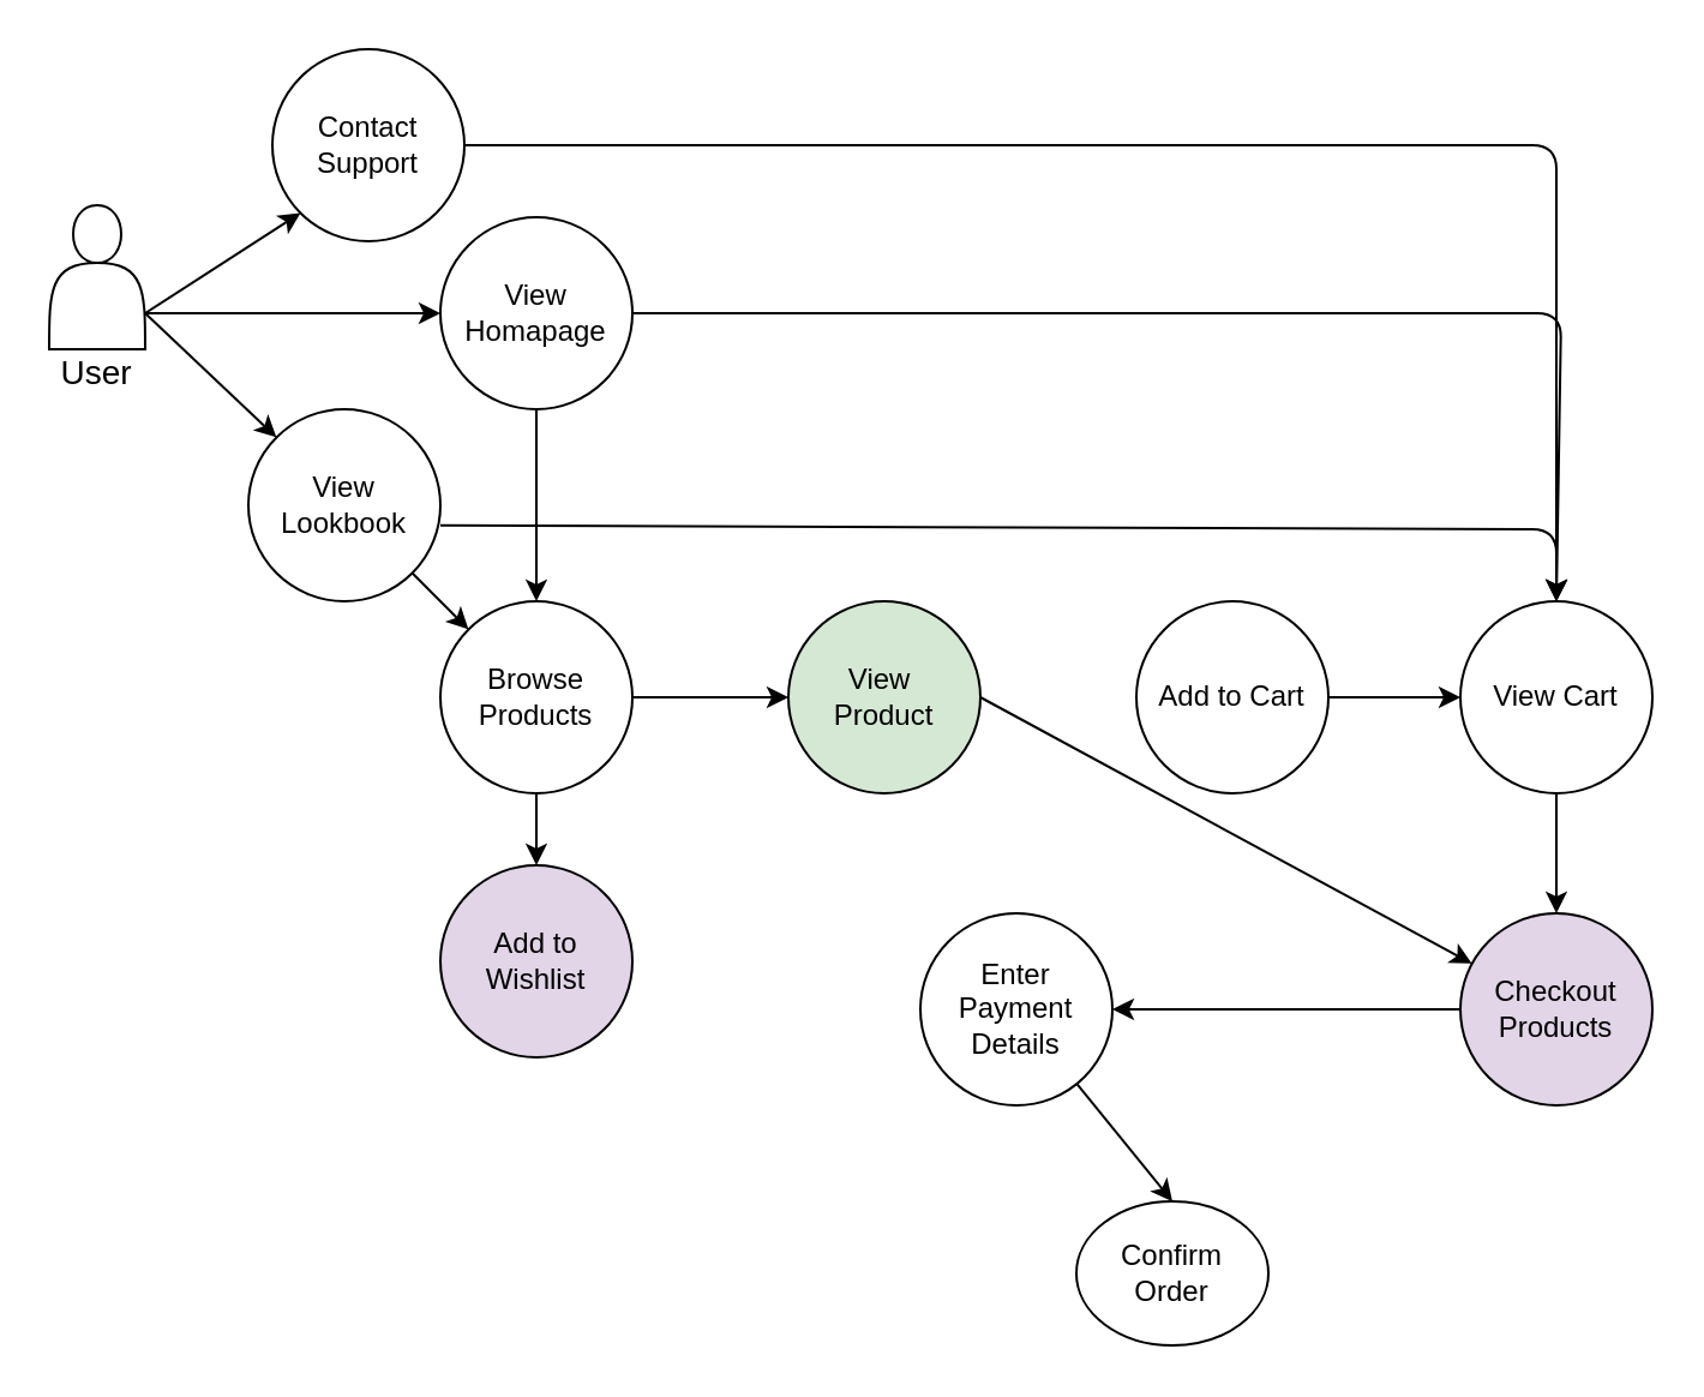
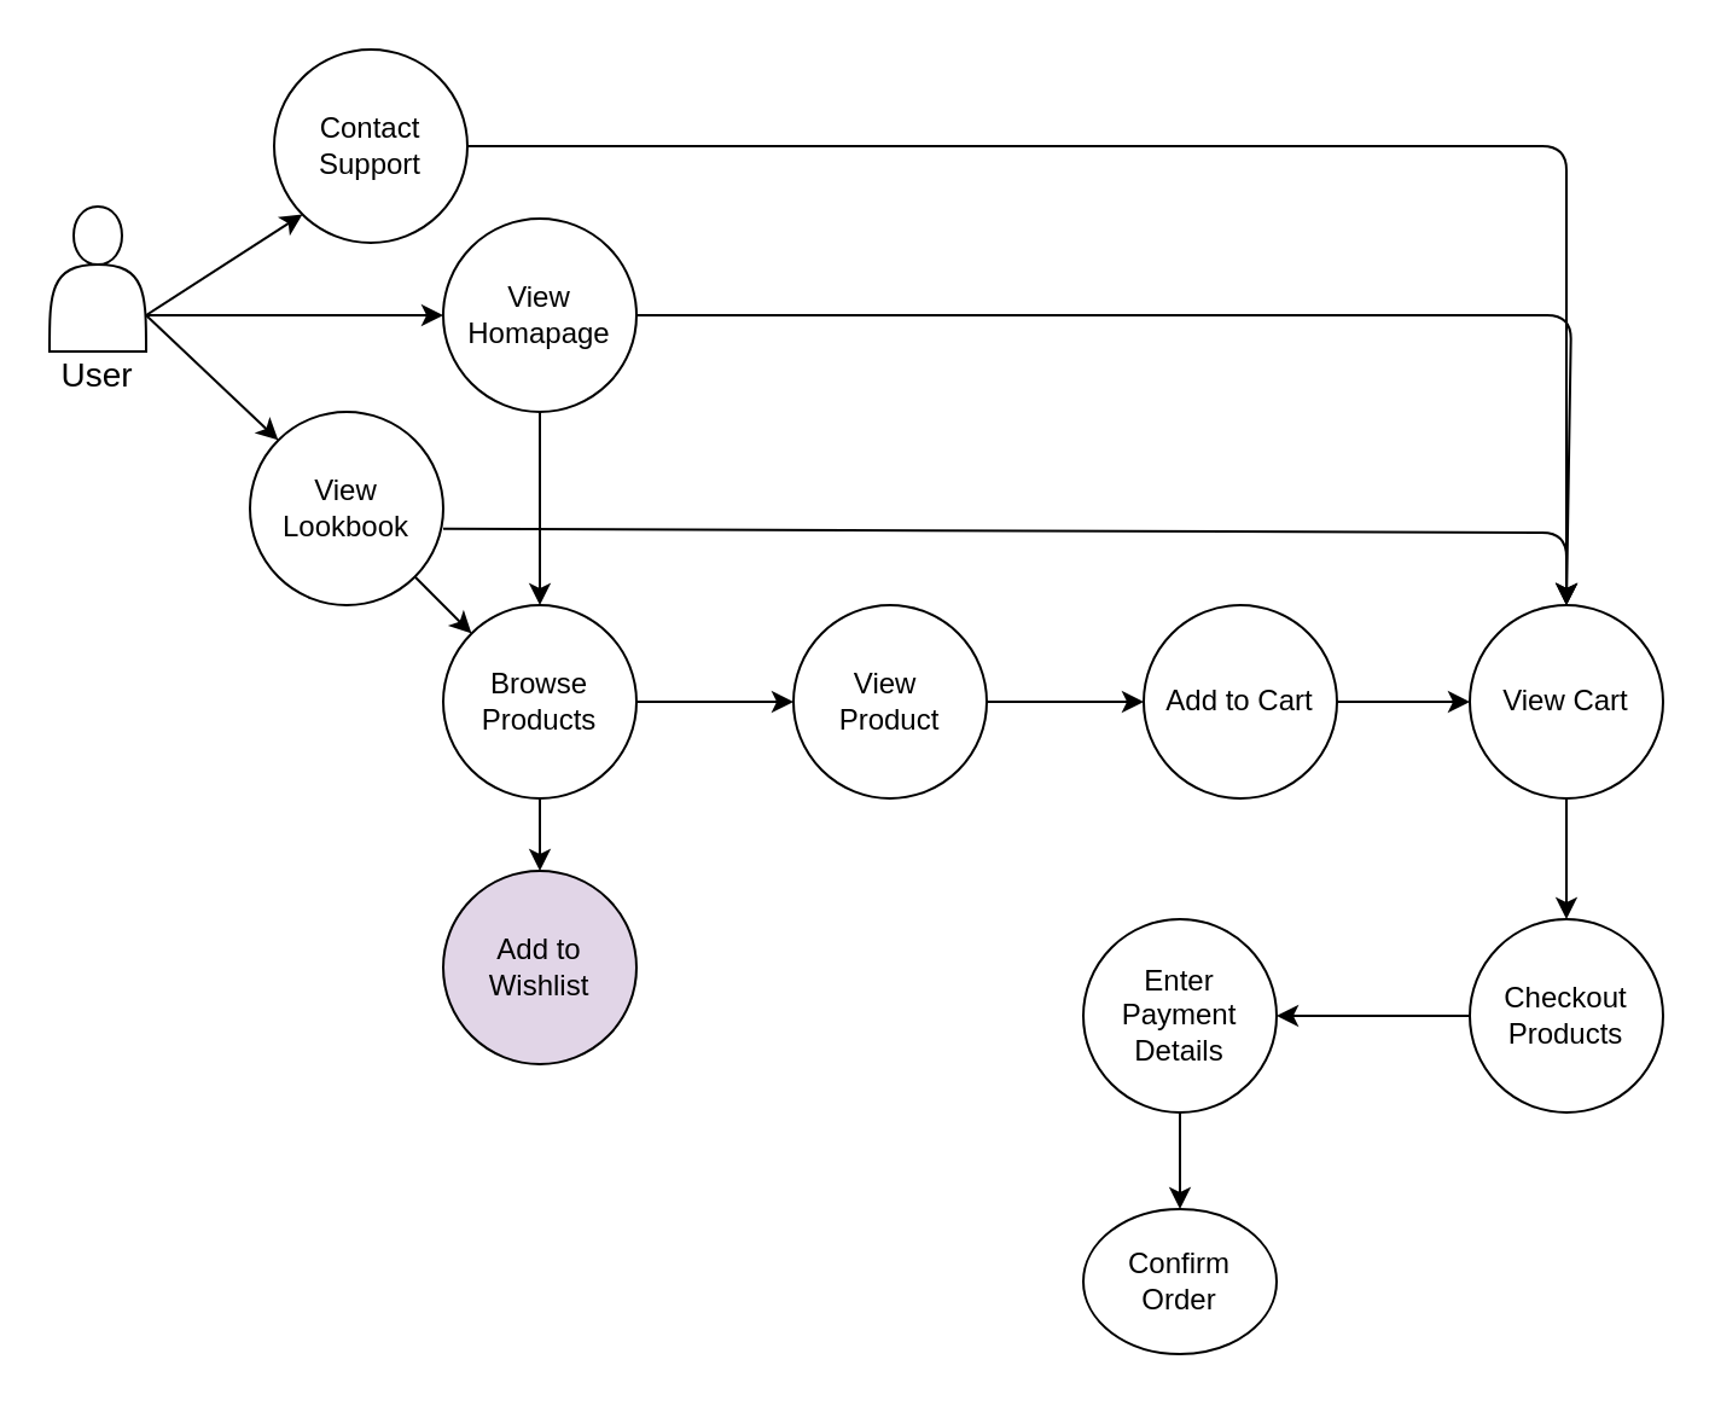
  <mxCell id="0" />
  <mxCell id="1" parent="0" />
  <mxCell id="2" value="" style="shape=actor;whiteSpace=wrap;html=1;" vertex="1" parent="1"><mxGeometry x="20" y="85" width="40" height="60" as="geometry" /></mxCell>
  <mxCell id="3" value="&lt;font style=&quot;font-size: 14px;&quot;&gt;User&lt;/font&gt;" style="text;html=1;align=center;verticalAlign=middle;whiteSpace=wrap;rounded=0;" vertex="1" parent="1"><mxGeometry x="25" y="145" width="30" height="20" as="geometry" /></mxCell>
  <mxCell id="4" value="" style="endArrow=classic;html=1;exitX=1;exitY=0.75;exitDx=0;exitDy=0;entryX=0;entryY=0.5;entryDx=0;entryDy=0;" edge="1" parent="1" source="2" target="6"><mxGeometry width="50" height="50" relative="1" as="geometry"><mxPoint x="383" y="360" as="sourcePoint" /><mxPoint x="183" y="145" as="targetPoint" /></mxGeometry></mxCell>
  <mxCell id="5" value="" style="edgeStyle=none;html=1;entryX=0.5;entryY=0;entryDx=0;entryDy=0;" edge="1" parent="1" source="6" target="15"><mxGeometry relative="1" as="geometry"><mxPoint x="323" y="150" as="targetPoint" /><Array as="points"><mxPoint x="650" y="130" /></Array></mxGeometry></mxCell>
  <mxCell id="6" value="View Homapage" style="ellipse;whiteSpace=wrap;html=1;aspect=fixed;" vertex="1" parent="1"><mxGeometry x="183" y="90" width="80" height="80" as="geometry" /></mxCell>
  <mxCell id="7" value="" style="endArrow=classic;html=1;exitX=0.5;exitY=1;exitDx=0;exitDy=0;" edge="1" parent="1" source="6"><mxGeometry width="50" height="50" relative="1" as="geometry"><mxPoint x="113" y="155" as="sourcePoint" /><mxPoint x="223" y="250" as="targetPoint" /></mxGeometry></mxCell>
  <mxCell id="8" value="Browse Products" style="ellipse;whiteSpace=wrap;html=1;aspect=fixed;" vertex="1" parent="1"><mxGeometry x="183" y="250" width="80" height="80" as="geometry" /></mxCell>
  <mxCell id="9" value="" style="endArrow=classic;html=1;exitX=0.5;exitY=1;exitDx=0;exitDy=0;entryX=0.5;entryY=0;entryDx=0;entryDy=0;" edge="1" parent="1" source="8" target="13"><mxGeometry width="50" height="50" relative="1" as="geometry"><mxPoint x="222.5" y="330" as="sourcePoint" /><mxPoint x="222.5" y="390" as="targetPoint" /><Array as="points" /></mxGeometry></mxCell>
  <mxCell id="10" value="" style="endArrow=classic;html=1;exitX=0.5;exitY=1;exitDx=0;exitDy=0;entryX=0;entryY=0.5;entryDx=0;entryDy=0;" edge="1" parent="1" target="24"><mxGeometry width="50" height="50" relative="1" as="geometry"><mxPoint x="263" y="290" as="sourcePoint" /><mxPoint x="313" y="290" as="targetPoint" /></mxGeometry></mxCell>
  <mxCell id="11" value="" style="edgeStyle=none;html=1;" edge="1" parent="1" source="12" target="15"><mxGeometry relative="1" as="geometry" /></mxCell>
  <mxCell id="12" value="Add to Cart" style="ellipse;whiteSpace=wrap;html=1;aspect=fixed;" vertex="1" parent="1"><mxGeometry x="473" y="250" width="80" height="80" as="geometry" /></mxCell>
  <mxCell id="13" value="Add to&lt;div&gt;Wishlist&lt;/div&gt;" style="ellipse;whiteSpace=wrap;html=1;aspect=fixed;fillColor=#e1d5e7;" vertex="1" parent="1"><mxGeometry x="183" y="360" width="80" height="80" as="geometry" /></mxCell>
  <mxCell id="14" value="" style="edgeStyle=none;html=1;" edge="1" parent="1" source="15" target="17"><mxGeometry relative="1" as="geometry" /></mxCell>
  <mxCell id="15" value="View Cart" style="ellipse;whiteSpace=wrap;html=1;" vertex="1" parent="1"><mxGeometry x="608" y="250" width="80" height="80" as="geometry" /></mxCell>
  <mxCell id="16" value="" style="edgeStyle=none;html=1;" edge="1" parent="1" source="17" target="27"><mxGeometry relative="1" as="geometry" /></mxCell>
- <mxCell id="17" value="Checkout&lt;div&gt;Products&lt;/div&gt;" style="ellipse;whiteSpace=wrap;html=1;fillColor=#e1d5e7;" vertex="1" parent="1"><mxGeometry x="608" y="380" width="80" height="80" as="geometry" /></mxCell>
+ <mxCell id="17" value="Checkout&lt;div&gt;Products&lt;/div&gt;" style="ellipse;whiteSpace=wrap;html=1;" vertex="1" parent="1"><mxGeometry x="608" y="380" width="80" height="80" as="geometry" /></mxCell>
  <mxCell id="18" value="" style="endArrow=classic;html=1;exitX=1;exitY=0.75;exitDx=0;exitDy=0;entryX=0;entryY=1;entryDx=0;entryDy=0;" edge="1" parent="1" source="2" target="20"><mxGeometry width="50" height="50" relative="1" as="geometry"><mxPoint x="83" y="159" as="sourcePoint" /><mxPoint x="83" y="240" as="targetPoint" /></mxGeometry></mxCell>
  <mxCell id="19" value="" style="edgeStyle=none;html=1;entryX=0.5;entryY=0;entryDx=0;entryDy=0;" edge="1" parent="1" source="20" target="15"><mxGeometry relative="1" as="geometry"><mxPoint x="273" y="60" as="targetPoint" /><Array as="points"><mxPoint x="648" y="60" /></Array></mxGeometry></mxCell>
  <mxCell id="20" value="Contact&lt;div&gt;Support&lt;/div&gt;" style="ellipse;whiteSpace=wrap;html=1;aspect=fixed;" vertex="1" parent="1"><mxGeometry x="113" y="20" width="80" height="80" as="geometry" /></mxCell>
  <mxCell id="21" value="View Lookbook" style="ellipse;whiteSpace=wrap;html=1;aspect=fixed;" vertex="1" parent="1"><mxGeometry x="103" y="170" width="80" height="80" as="geometry" /></mxCell>
  <mxCell id="22" value="" style="endArrow=classic;html=1;entryX=0;entryY=0;entryDx=0;entryDy=0;exitX=1;exitY=0.75;exitDx=0;exitDy=0;" edge="1" parent="1" source="2" target="21"><mxGeometry width="50" height="50" relative="1" as="geometry"><mxPoint x="84" y="150" as="sourcePoint" /><mxPoint x="193" y="155" as="targetPoint" /></mxGeometry></mxCell>
  <mxCell id="23" value="" style="endArrow=classic;html=1;exitX=1;exitY=1;exitDx=0;exitDy=0;entryX=0;entryY=0;entryDx=0;entryDy=0;" edge="1" parent="1" source="21" target="8"><mxGeometry width="50" height="50" relative="1" as="geometry"><mxPoint x="114" y="168" as="sourcePoint" /><mxPoint x="203" y="262" as="targetPoint" /></mxGeometry></mxCell>
- <mxCell id="24" value="View&amp;nbsp;&lt;div&gt;Product&lt;/div&gt;" style="ellipse;whiteSpace=wrap;html=1;aspect=fixed;fillColor=#d5e8d4;" vertex="1" parent="1"><mxGeometry x="328" y="250" width="80" height="80" as="geometry" /></mxCell>
- <mxCell id="25" value="" style="endArrow=classic;html=1;exitX=1;exitY=0.5;exitDx=0;exitDy=0;" edge="1" parent="1" source="24" target="17"><mxGeometry width="50" height="50" relative="1" as="geometry"><mxPoint x="413" y="290" as="sourcePoint" /><mxPoint x="463" y="290" as="targetPoint" /></mxGeometry></mxCell>
+ <mxCell id="24" value="View&amp;nbsp;&lt;div&gt;Product&lt;/div&gt;" style="ellipse;whiteSpace=wrap;html=1;aspect=fixed;" vertex="1" parent="1"><mxGeometry x="328" y="250" width="80" height="80" as="geometry" /></mxCell>
+ <mxCell id="25" value="" style="endArrow=classic;html=1;entryX=0;entryY=0.5;entryDx=0;entryDy=0;exitX=1;exitY=0.5;exitDx=0;exitDy=0;" edge="1" parent="1" source="24" target="12"><mxGeometry width="50" height="50" relative="1" as="geometry"><mxPoint x="413" y="290" as="sourcePoint" /><mxPoint x="463" y="290" as="targetPoint" /></mxGeometry></mxCell>
  <mxCell id="26" value="" style="edgeStyle=none;html=1;" edge="1" parent="1" source="27" target="28"><mxGeometry relative="1" as="geometry"><Array as="points"><mxPoint x="488" y="500" /></Array></mxGeometry></mxCell>
- <mxCell id="27" value="Enter&lt;br&gt;Payment&lt;div&gt;Details&lt;/div&gt;" style="ellipse;whiteSpace=wrap;html=1;" vertex="1" parent="1"><mxGeometry x="383" y="380" width="80" height="80" as="geometry" /></mxCell>
+ <mxCell id="27" value="Enter&lt;br&gt;Payment&lt;div&gt;Details&lt;/div&gt;" style="ellipse;whiteSpace=wrap;html=1;" vertex="1" parent="1"><mxGeometry x="448" y="380" width="80" height="80" as="geometry" /></mxCell>
  <mxCell id="28" value="Confirm&lt;div&gt;Order&lt;/div&gt;" style="ellipse;whiteSpace=wrap;html=1;" vertex="1" parent="1"><mxGeometry x="448" y="500" width="80" height="60" as="geometry" /></mxCell>
  <mxCell id="29" value="" style="edgeStyle=none;html=1;entryX=0.5;entryY=0;entryDx=0;entryDy=0;exitX=1;exitY=0.605;exitDx=0;exitDy=0;exitPerimeter=0;" edge="1" parent="1" source="21" target="15"><mxGeometry relative="1" as="geometry"><mxPoint x="213" y="200" as="sourcePoint" /><mxPoint x="627.44" y="266.8" as="targetPoint" /><Array as="points"><mxPoint x="648" y="220" /></Array></mxGeometry></mxCell>
